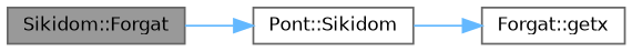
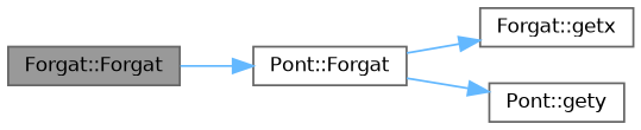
  digraph {
    rankdir=LR
    node [color=grey40 fillcolor=white fontname=Helvetica fontsize=10 shape=box style=filled]
    edge [color=steelblue1 fontname=Helvetica fontsize=10 labelfontname=Helvetica labelfontsize=10 style=solid]
-   n1 [color=gray40 fillcolor=grey60 fontcolor=black height=0.2 label="Sikidom::Forgat" width=0.4]
-   n2 [height=0.2 label="Pont::Sikidom" width=0.4]
+   n1 [color=gray40 fillcolor=grey60 fontcolor=black height=0.2 label="Forgat::Forgat" width=0.4]
+   n2 [height=0.2 label="Pont::Forgat" width=0.4]
    n3 [height=0.2 label="Forgat::getx" width=0.4]
+   n4 [height=0.2 label="Pont::gety" width=0.4]
    n1 -> n2
    n2 -> n3
+   n2 -> n4
  }
